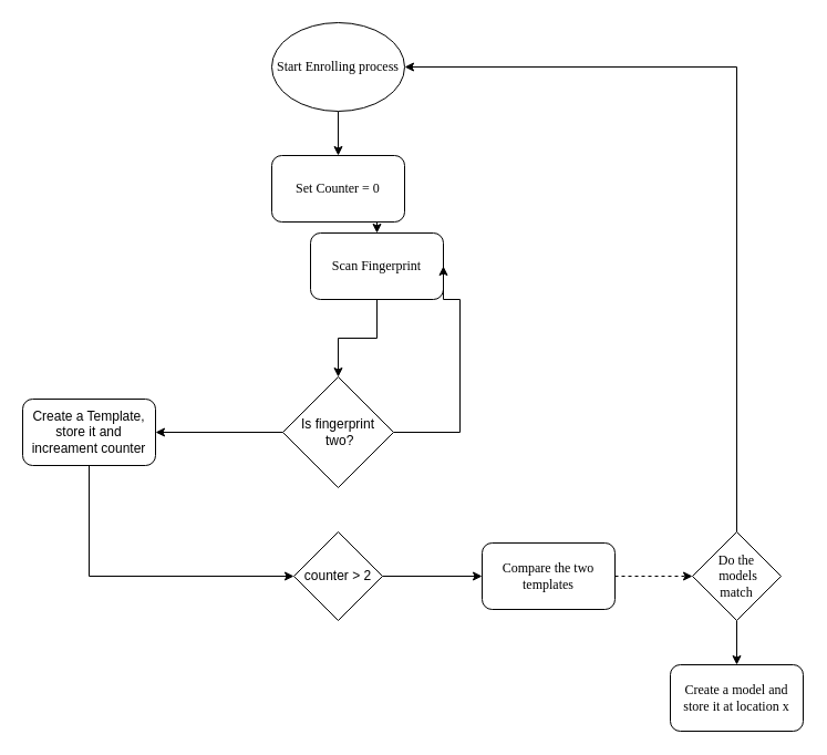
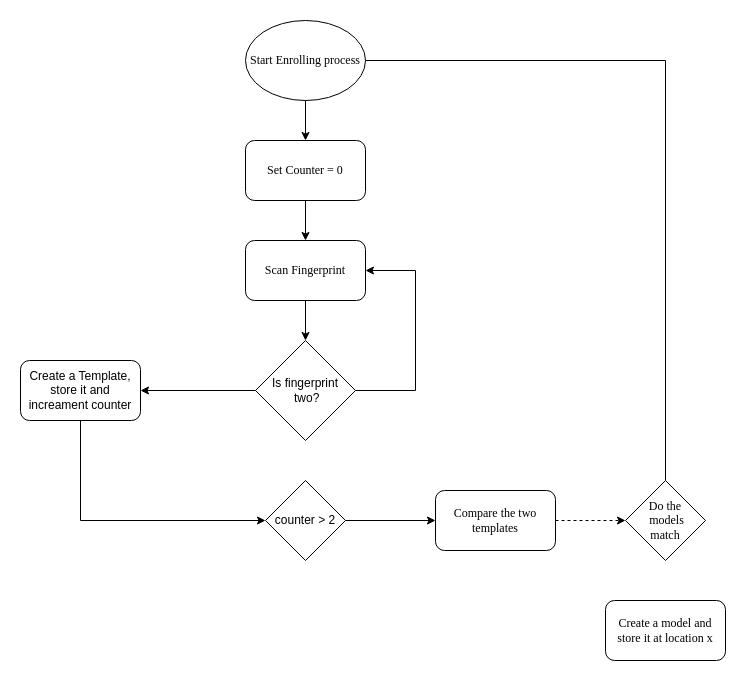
  <mxCell id="0" />
  <mxCell id="1" parent="0" />
  <mxCell id="2" style="edgeStyle=orthogonalEdgeStyle;rounded=0;orthogonalLoop=1;jettySize=auto;html=1;exitX=0.5;exitY=1;exitDx=0;exitDy=0;entryX=0.5;entryY=0;entryDx=0;entryDy=0;fontFamily=Times New Roman;" edge="1" parent="1" source="3" target="14"><mxGeometry relative="1" as="geometry" /></mxCell>
  <mxCell id="3" value="&lt;font face=&quot;Times New Roman&quot;&gt;Start Enrolling process&lt;/font&gt;" style="ellipse;whiteSpace=wrap;html=1;" vertex="1" parent="1"><mxGeometry x="245" y="20" width="120" height="80" as="geometry" /></mxCell>
  <mxCell id="4" style="edgeStyle=orthogonalEdgeStyle;rounded=0;orthogonalLoop=1;jettySize=auto;html=1;exitX=0.5;exitY=1;exitDx=0;exitDy=0;fontFamily=Times New Roman;endArrow=classic;endFill=1;entryX=0;entryY=0.5;entryDx=0;entryDy=0;" edge="1" parent="1" source="5" target="12"><mxGeometry relative="1" as="geometry"><mxPoint x="245" y="530" as="targetPoint" /></mxGeometry></mxCell>
  <mxCell id="5" value="Create a Template, store it and increament counter" style="rounded=1;whiteSpace=wrap;html=1;" vertex="1" parent="1"><mxGeometry x="20" y="360" width="120" height="60" as="geometry" /></mxCell>
  <mxCell id="6" style="edgeStyle=orthogonalEdgeStyle;rounded=0;orthogonalLoop=1;jettySize=auto;html=1;exitX=0.5;exitY=1;exitDx=0;exitDy=0;entryX=0.5;entryY=0;entryDx=0;entryDy=0;fontFamily=Times New Roman;" edge="1" parent="1" source="7" target="10"><mxGeometry relative="1" as="geometry" /></mxCell>
- <mxCell id="7" value="&lt;font face=&quot;Times New Roman&quot;&gt;Scan Fingerprint&lt;/font&gt;" style="rounded=1;whiteSpace=wrap;html=1;" vertex="1" parent="1"><mxGeometry x="280" y="210" width="120" height="60" as="geometry" /></mxCell>
+ <mxCell id="7" value="&lt;font face=&quot;Times New Roman&quot;&gt;Scan Fingerprint&lt;/font&gt;" style="rounded=1;whiteSpace=wrap;html=1;" vertex="1" parent="1"><mxGeometry x="245" y="240" width="120" height="60" as="geometry" /></mxCell>
  <mxCell id="8" style="edgeStyle=orthogonalEdgeStyle;rounded=0;orthogonalLoop=1;jettySize=auto;html=1;exitX=0;exitY=0.5;exitDx=0;exitDy=0;entryX=1;entryY=0.5;entryDx=0;entryDy=0;fontFamily=Times New Roman;endArrow=classic;endFill=1;" edge="1" parent="1" source="10" target="5"><mxGeometry relative="1" as="geometry" /></mxCell>
  <mxCell id="9" style="edgeStyle=orthogonalEdgeStyle;rounded=0;orthogonalLoop=1;jettySize=auto;html=1;exitX=1;exitY=0.5;exitDx=0;exitDy=0;entryX=1;entryY=0.5;entryDx=0;entryDy=0;fontFamily=Times New Roman;endArrow=classic;endFill=1;" edge="1" parent="1" source="10" target="7"><mxGeometry relative="1" as="geometry"><Array as="points"><mxPoint x="415" y="390" /><mxPoint x="415" y="270" /></Array></mxGeometry></mxCell>
  <mxCell id="10" value="Is fingerprint&lt;br&gt;&amp;nbsp;two?" style="rhombus;whiteSpace=wrap;html=1;" vertex="1" parent="1"><mxGeometry x="255" y="340" width="100" height="100" as="geometry" /></mxCell>
  <mxCell id="11" style="edgeStyle=orthogonalEdgeStyle;rounded=0;orthogonalLoop=1;jettySize=auto;html=1;exitX=1;exitY=0.5;exitDx=0;exitDy=0;entryX=0;entryY=0.5;entryDx=0;entryDy=0;fontFamily=Times New Roman;endArrow=classic;endFill=1;" edge="1" parent="1" source="12" target="16"><mxGeometry relative="1" as="geometry" /></mxCell>
  <mxCell id="12" value="counter &amp;gt; 2" style="rhombus;whiteSpace=wrap;html=1;" vertex="1" parent="1"><mxGeometry x="265" y="480" width="80" height="80" as="geometry" /></mxCell>
  <mxCell id="13" style="edgeStyle=orthogonalEdgeStyle;rounded=0;orthogonalLoop=1;jettySize=auto;html=1;exitX=0.5;exitY=1;exitDx=0;exitDy=0;entryX=0.5;entryY=0;entryDx=0;entryDy=0;fontFamily=Times New Roman;" edge="1" parent="1" source="14" target="7"><mxGeometry relative="1" as="geometry" /></mxCell>
  <mxCell id="14" value="Set Counter = 0" style="rounded=1;whiteSpace=wrap;html=1;fontFamily=Times New Roman;" vertex="1" parent="1"><mxGeometry x="245" y="140" width="120" height="60" as="geometry" /></mxCell>
  <mxCell id="15" style="edgeStyle=orthogonalEdgeStyle;rounded=0;orthogonalLoop=1;jettySize=auto;html=1;exitX=1;exitY=0.5;exitDx=0;exitDy=0;entryX=0;entryY=0.5;entryDx=0;entryDy=0;fontFamily=Times New Roman;endArrow=classic;endFill=1;dashed=1;" edge="1" parent="1" source="16" target="19"><mxGeometry relative="1" as="geometry" /></mxCell>
  <mxCell id="16" value="Compare the two templates" style="rounded=1;whiteSpace=wrap;html=1;fontFamily=Times New Roman;" vertex="1" parent="1"><mxGeometry x="435" y="490" width="120" height="60" as="geometry" /></mxCell>
- <mxCell id="17" style="edgeStyle=orthogonalEdgeStyle;rounded=0;orthogonalLoop=1;jettySize=auto;html=1;exitX=0.5;exitY=0;exitDx=0;exitDy=0;entryX=1;entryY=0.5;entryDx=0;entryDy=0;fontFamily=Times New Roman;endArrow=classic;endFill=1;" edge="1" parent="1" source="19" target="3"><mxGeometry relative="1" as="geometry" /></mxCell>
- <mxCell id="18" style="edgeStyle=orthogonalEdgeStyle;rounded=0;orthogonalLoop=1;jettySize=auto;html=1;exitX=0.5;exitY=1;exitDx=0;exitDy=0;entryX=0.5;entryY=0;entryDx=0;entryDy=0;fontFamily=Times New Roman;endArrow=classic;endFill=1;" edge="1" parent="1" source="19" target="20"><mxGeometry relative="1" as="geometry" /></mxCell>
+ <mxCell id="17" style="edgeStyle=orthogonalEdgeStyle;rounded=0;orthogonalLoop=1;jettySize=auto;html=1;exitX=0.5;exitY=0;exitDx=0;exitDy=0;entryX=1;entryY=0.5;entryDx=0;entryDy=0;fontFamily=Times New Roman;endArrow=none;endFill=1;" edge="1" parent="1" source="19" target="3"><mxGeometry relative="1" as="geometry" /></mxCell>
  <mxCell id="19" value="Do the&lt;br&gt;&amp;nbsp;models&lt;br&gt;&amp;nbsp;match&amp;nbsp;" style="rhombus;whiteSpace=wrap;html=1;fontFamily=Times New Roman;" vertex="1" parent="1"><mxGeometry x="625" y="480" width="80" height="80" as="geometry" /></mxCell>
  <mxCell id="20" value="Create a model and store it at location x" style="rounded=1;whiteSpace=wrap;html=1;fontFamily=Times New Roman;" vertex="1" parent="1"><mxGeometry x="605" y="600" width="120" height="60" as="geometry" /></mxCell>
